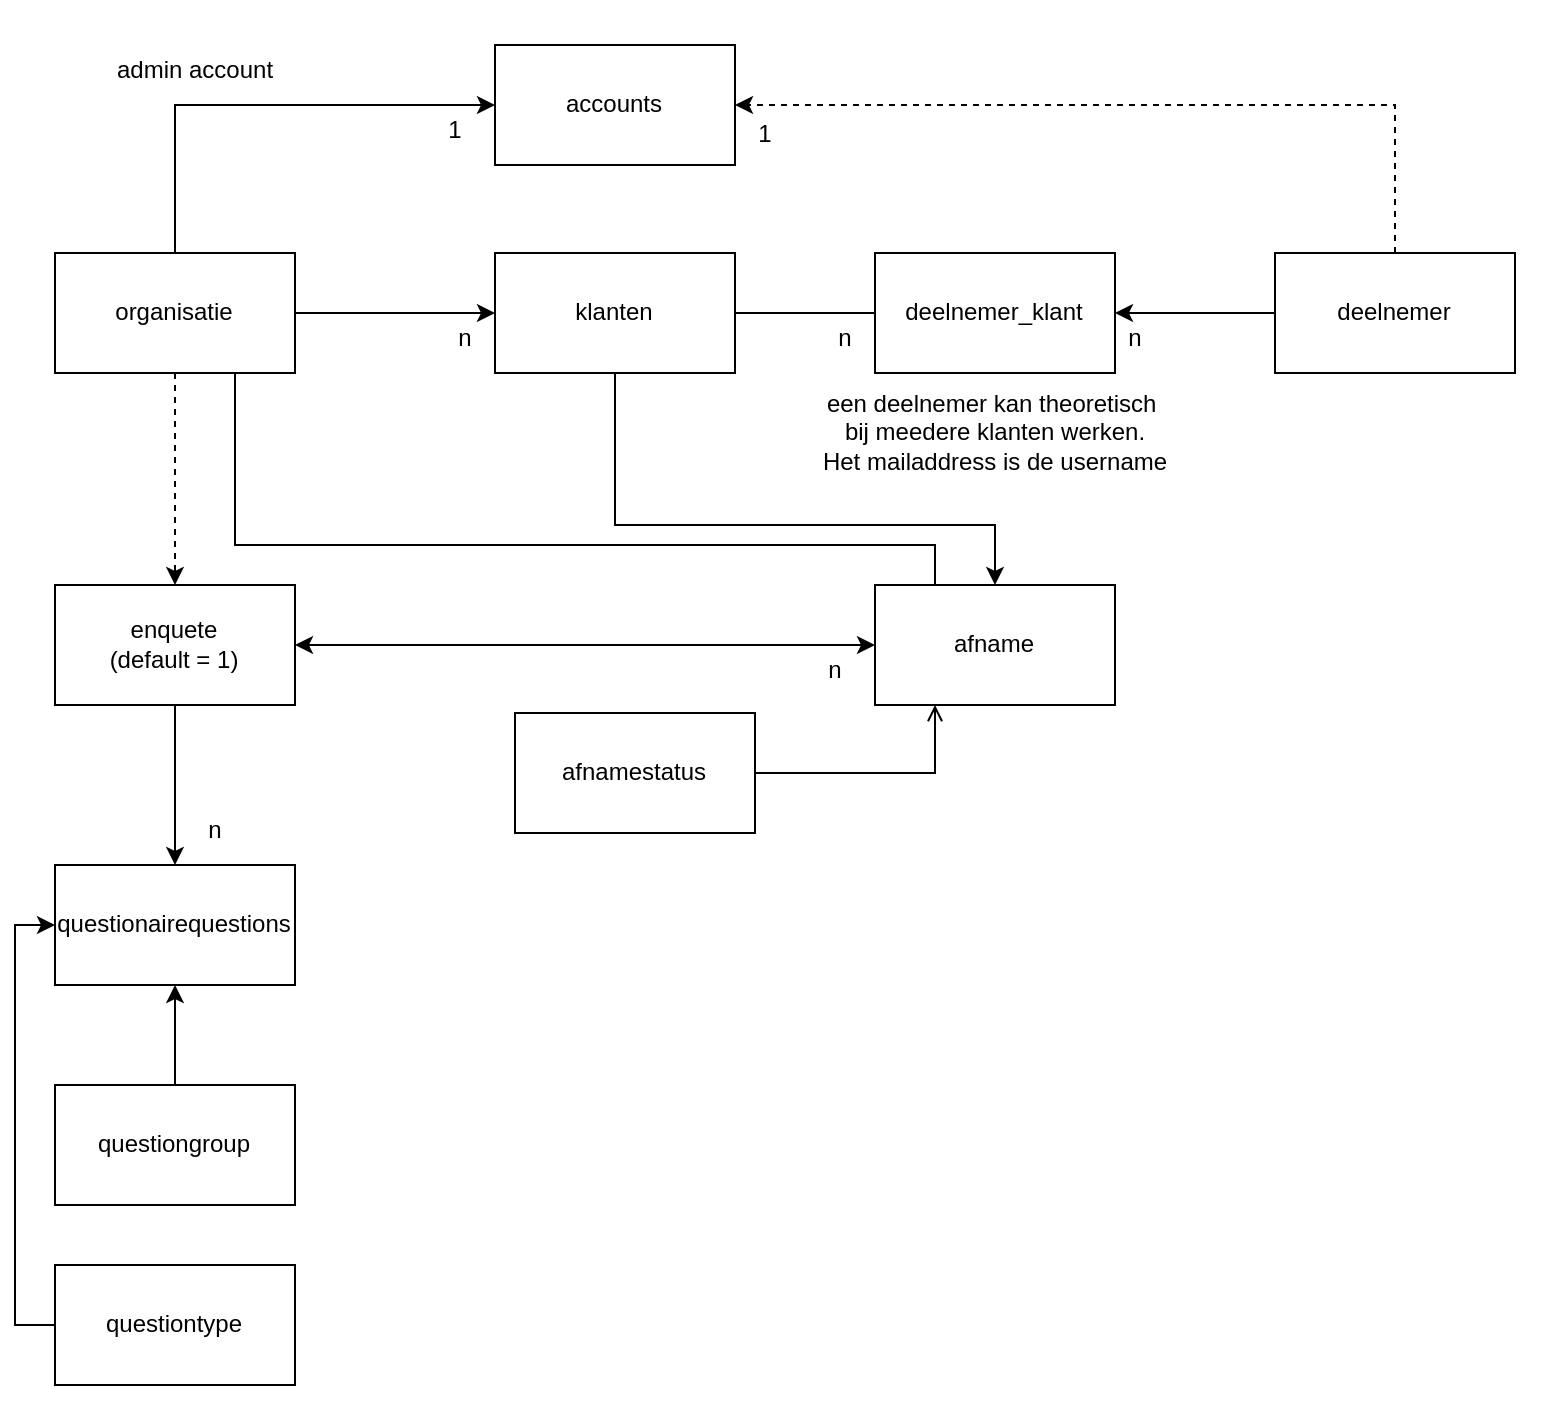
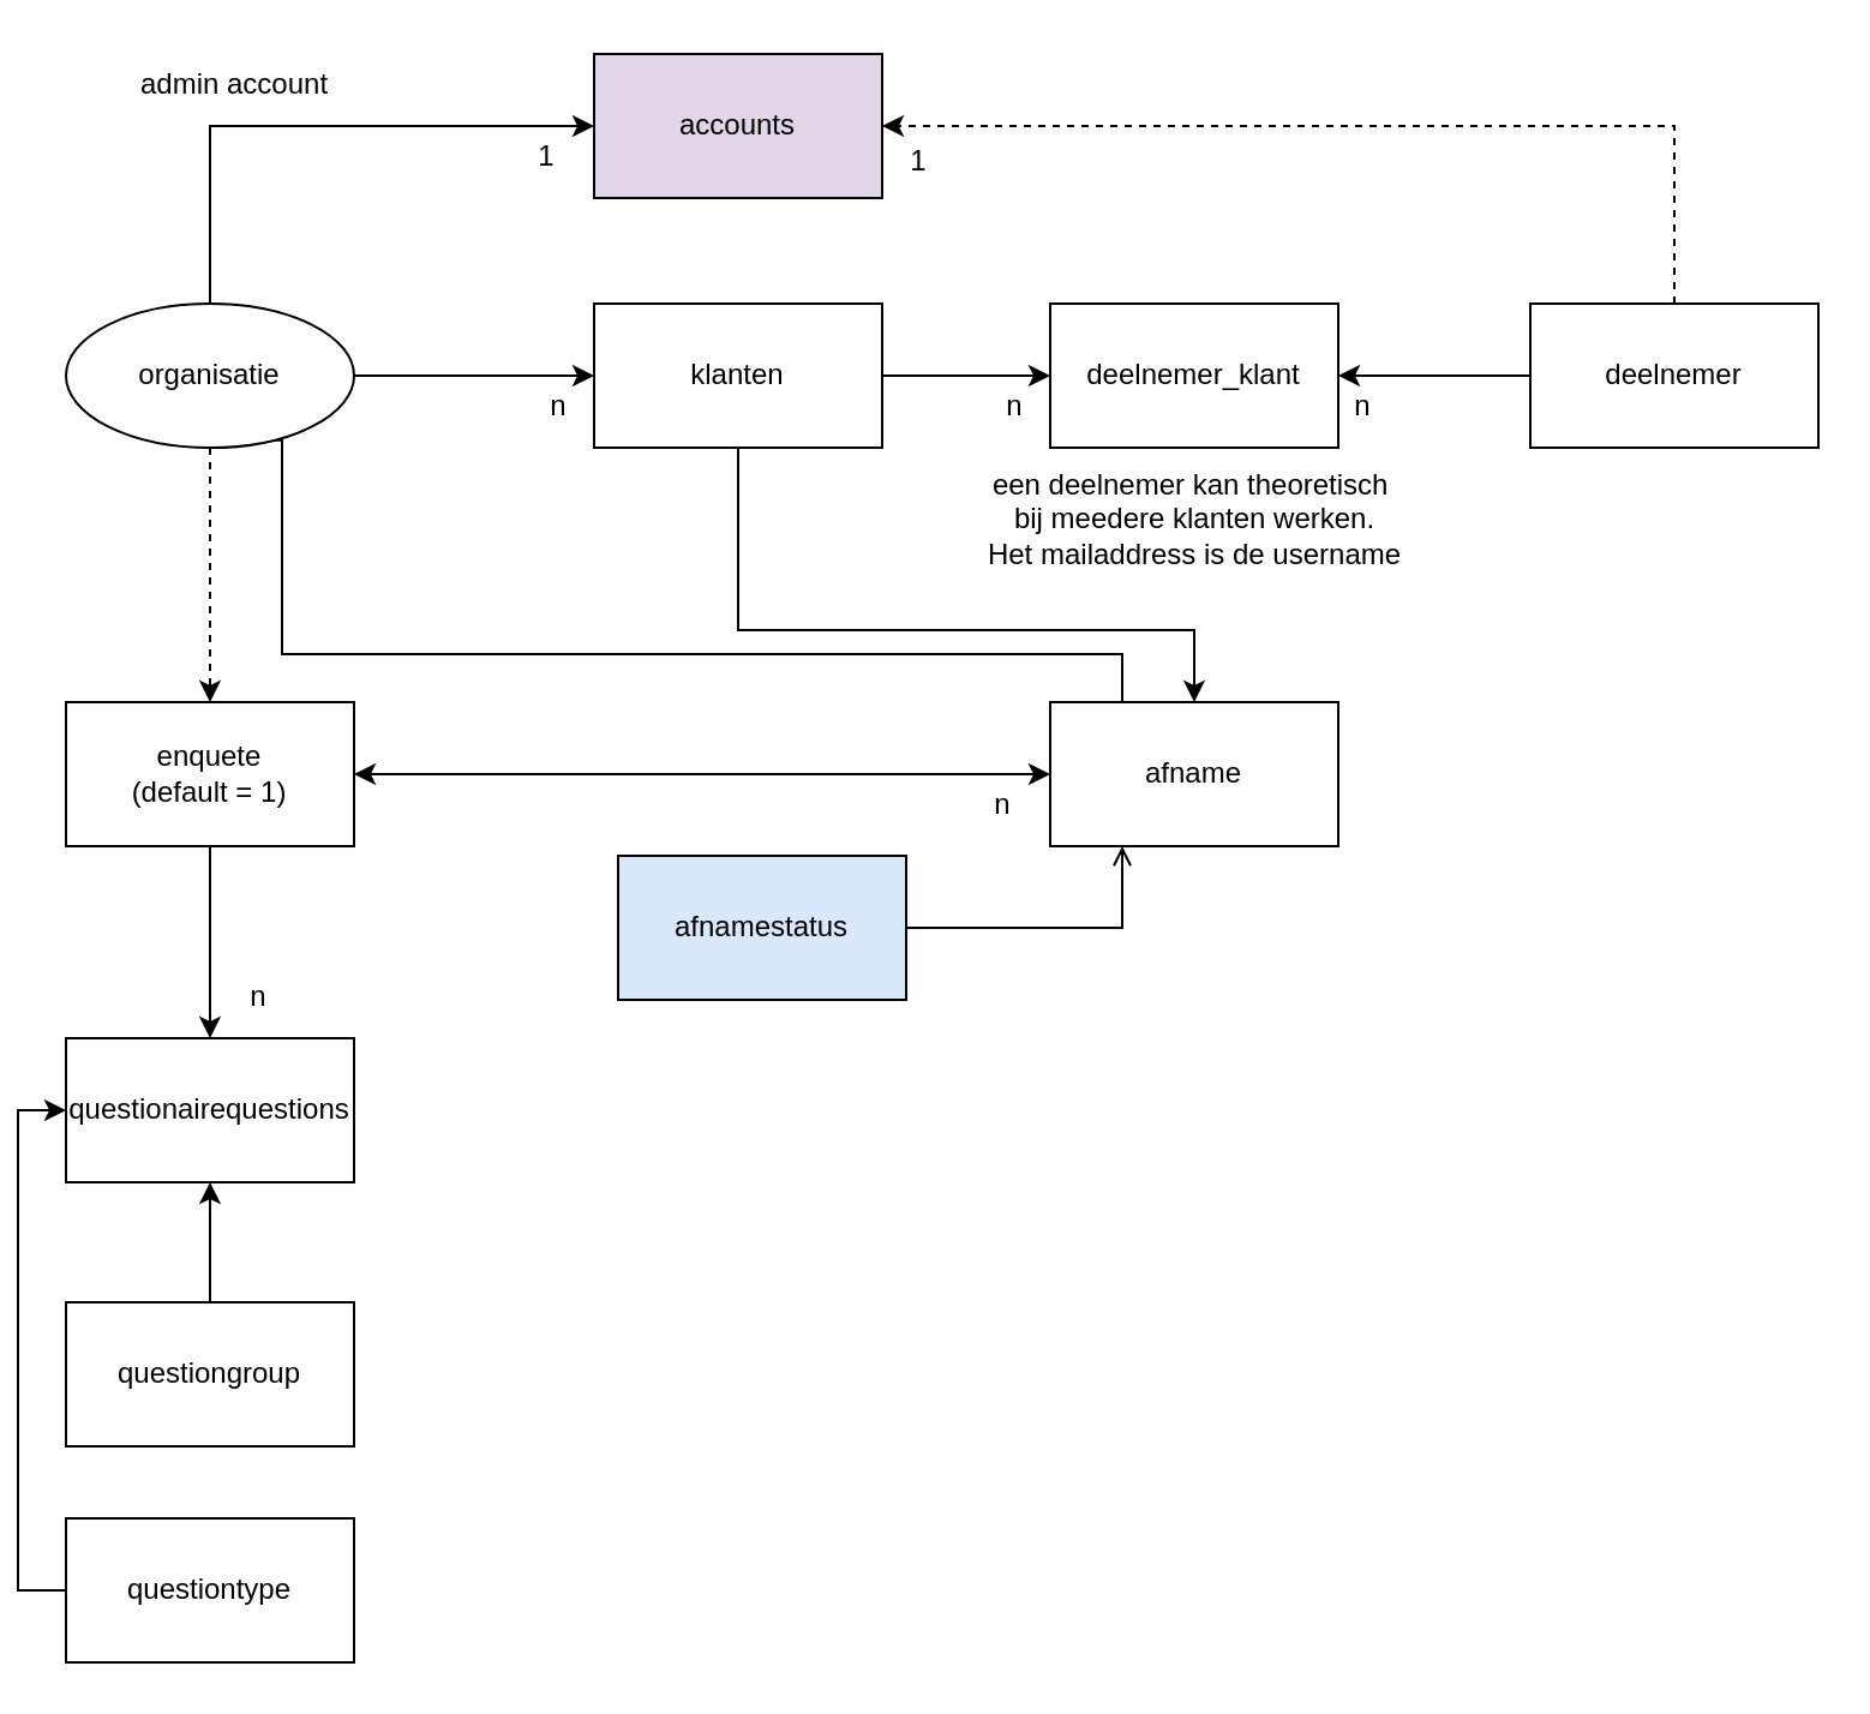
  <mxCell id="0" />
  <mxCell id="1" parent="0" />
  <mxCell id="2" style="edgeStyle=orthogonalEdgeStyle;rounded=0;orthogonalLoop=1;jettySize=auto;html=1;exitX=1;exitY=0.5;exitDx=0;exitDy=0;entryX=0;entryY=0.5;entryDx=0;entryDy=0;" edge="1" parent="1" source="6" target="10"><mxGeometry relative="1" as="geometry" /></mxCell>
  <mxCell id="3" style="edgeStyle=orthogonalEdgeStyle;rounded=0;orthogonalLoop=1;jettySize=auto;html=1;exitX=0.5;exitY=0;exitDx=0;exitDy=0;entryX=0;entryY=0.5;entryDx=0;entryDy=0;" edge="1" parent="1" source="6" target="7"><mxGeometry relative="1" as="geometry" /></mxCell>
  <mxCell id="4" style="edgeStyle=orthogonalEdgeStyle;rounded=0;orthogonalLoop=1;jettySize=auto;html=1;exitX=0.5;exitY=1;exitDx=0;exitDy=0;dashed=1;" edge="1" parent="1" source="6" target="24"><mxGeometry relative="1" as="geometry" /></mxCell>
  <mxCell id="5" style="edgeStyle=orthogonalEdgeStyle;rounded=0;orthogonalLoop=1;jettySize=auto;html=1;exitX=0.75;exitY=1;exitDx=0;exitDy=0;entryX=0.25;entryY=0;entryDx=0;entryDy=0;endArrow=none;" edge="1" parent="1" source="6" target="22"><mxGeometry relative="1" as="geometry"><Array as="points"><mxPoint x="110" y="272" /><mxPoint x="460" y="272" /></Array></mxGeometry></mxCell>
- <mxCell id="6" value="organisatie" style="rounded=0;whiteSpace=wrap;html=1;" vertex="1" parent="1"><mxGeometry x="20" y="126" width="120" height="60" as="geometry" /></mxCell>
- <mxCell id="7" value="accounts" style="rounded=0;whiteSpace=wrap;html=1;" vertex="1" parent="1"><mxGeometry x="240" y="22" width="120" height="60" as="geometry" /></mxCell>
- <mxCell id="8" style="edgeStyle=orthogonalEdgeStyle;rounded=0;orthogonalLoop=1;jettySize=auto;html=1;exitX=1;exitY=0.5;exitDx=0;exitDy=0;endArrow=none;" edge="1" parent="1" source="10" target="12"><mxGeometry relative="1" as="geometry" /></mxCell>
+ <mxCell id="6" value="organisatie" style="ellipse;whiteSpace=wrap;html=1;" vertex="1" parent="1"><mxGeometry x="20" y="126" width="120" height="60" as="geometry" /></mxCell>
+ <mxCell id="7" value="accounts" style="rounded=0;whiteSpace=wrap;html=1;fillColor=#e1d5e7;" vertex="1" parent="1"><mxGeometry x="240" y="22" width="120" height="60" as="geometry" /></mxCell>
+ <mxCell id="8" style="edgeStyle=orthogonalEdgeStyle;rounded=0;orthogonalLoop=1;jettySize=auto;html=1;exitX=1;exitY=0.5;exitDx=0;exitDy=0;" edge="1" parent="1" source="10" target="12"><mxGeometry relative="1" as="geometry" /></mxCell>
  <mxCell id="9" style="edgeStyle=orthogonalEdgeStyle;rounded=0;orthogonalLoop=1;jettySize=auto;html=1;exitX=0.5;exitY=1;exitDx=0;exitDy=0;entryX=0.5;entryY=0;entryDx=0;entryDy=0;" edge="1" parent="1" source="10" target="22"><mxGeometry relative="1" as="geometry"><Array as="points"><mxPoint x="300" y="262" /><mxPoint x="490" y="262" /></Array></mxGeometry></mxCell>
  <mxCell id="10" value="klanten" style="rounded=0;whiteSpace=wrap;html=1;" vertex="1" parent="1"><mxGeometry x="240" y="126" width="120" height="60" as="geometry" /></mxCell>
  <mxCell id="11" value="n" style="text;html=1;align=center;verticalAlign=middle;resizable=0;points=[];autosize=1;strokeColor=none;fillColor=none;" vertex="1" parent="1"><mxGeometry x="210" y="154" width="30" height="30" as="geometry" /></mxCell>
  <mxCell id="12" value="deelnemer_klant" style="rounded=0;whiteSpace=wrap;html=1;" vertex="1" parent="1"><mxGeometry x="430" y="126" width="120" height="60" as="geometry" /></mxCell>
  <mxCell id="13" style="edgeStyle=orthogonalEdgeStyle;rounded=0;orthogonalLoop=1;jettySize=auto;html=1;exitX=0;exitY=0.5;exitDx=0;exitDy=0;entryX=1;entryY=0.5;entryDx=0;entryDy=0;" edge="1" parent="1" source="15" target="12"><mxGeometry relative="1" as="geometry" /></mxCell>
  <mxCell id="14" style="edgeStyle=orthogonalEdgeStyle;rounded=0;orthogonalLoop=1;jettySize=auto;html=1;exitX=0.5;exitY=0;exitDx=0;exitDy=0;entryX=1;entryY=0.5;entryDx=0;entryDy=0;dashed=1;" edge="1" parent="1" source="15" target="7"><mxGeometry relative="1" as="geometry" /></mxCell>
  <mxCell id="15" value="deelnemer" style="rounded=0;whiteSpace=wrap;html=1;" vertex="1" parent="1"><mxGeometry x="630" y="126" width="120" height="60" as="geometry" /></mxCell>
  <mxCell id="16" value="n" style="text;html=1;align=center;verticalAlign=middle;resizable=0;points=[];autosize=1;strokeColor=none;fillColor=none;" vertex="1" parent="1"><mxGeometry x="400" y="154" width="30" height="30" as="geometry" /></mxCell>
  <mxCell id="17" value="n" style="text;html=1;align=center;verticalAlign=middle;resizable=0;points=[];autosize=1;strokeColor=none;fillColor=none;" vertex="1" parent="1"><mxGeometry x="545" y="154" width="30" height="30" as="geometry" /></mxCell>
  <mxCell id="18" value="een deelnemer kan theoretisch&amp;nbsp;&lt;div&gt;bij&amp;nbsp;&lt;span style=&quot;background-color: initial;&quot;&gt;meedere klanten werken.&lt;/span&gt;&lt;/div&gt;&lt;div&gt;&lt;span style=&quot;background-color: initial;&quot;&gt;Het mailaddress is de username&lt;/span&gt;&lt;/div&gt;" style="text;html=1;align=center;verticalAlign=middle;resizable=0;points=[];autosize=1;strokeColor=none;fillColor=none;" vertex="1" parent="1"><mxGeometry x="390" y="186" width="200" height="60" as="geometry" /></mxCell>
  <mxCell id="19" value="1" style="text;html=1;align=center;verticalAlign=middle;resizable=0;points=[];autosize=1;strokeColor=none;fillColor=none;" vertex="1" parent="1"><mxGeometry x="205" y="50" width="30" height="30" as="geometry" /></mxCell>
  <mxCell id="20" value="admin account" style="text;html=1;align=center;verticalAlign=middle;resizable=0;points=[];autosize=1;strokeColor=none;fillColor=none;" vertex="1" parent="1"><mxGeometry x="40" y="20" width="100" height="30" as="geometry" /></mxCell>
  <mxCell id="21" value="1" style="text;html=1;align=center;verticalAlign=middle;resizable=0;points=[];autosize=1;strokeColor=none;fillColor=none;" vertex="1" parent="1"><mxGeometry x="360" y="52" width="30" height="30" as="geometry" /></mxCell>
  <mxCell id="22" value="afname" style="rounded=0;whiteSpace=wrap;html=1;" vertex="1" parent="1"><mxGeometry x="430" y="292" width="120" height="60" as="geometry" /></mxCell>
  <mxCell id="23" style="edgeStyle=orthogonalEdgeStyle;rounded=0;orthogonalLoop=1;jettySize=auto;html=1;exitX=0.5;exitY=1;exitDx=0;exitDy=0;" edge="1" parent="1" source="24" target="25"><mxGeometry relative="1" as="geometry" /></mxCell>
  <mxCell id="24" value="enquete&lt;div&gt;(default = 1)&lt;/div&gt;" style="rounded=0;whiteSpace=wrap;html=1;" vertex="1" parent="1"><mxGeometry x="20" y="292" width="120" height="60" as="geometry" /></mxCell>
  <mxCell id="25" value="questionairequestions" style="rounded=0;whiteSpace=wrap;html=1;" vertex="1" parent="1"><mxGeometry x="20" y="432" width="120" height="60" as="geometry" /></mxCell>
  <mxCell id="26" value="n" style="text;html=1;align=center;verticalAlign=middle;resizable=0;points=[];autosize=1;strokeColor=none;fillColor=none;" vertex="1" parent="1"><mxGeometry x="85" y="400" width="30" height="30" as="geometry" /></mxCell>
  <mxCell id="27" value="n" style="text;html=1;align=center;verticalAlign=middle;resizable=0;points=[];autosize=1;strokeColor=none;fillColor=none;" vertex="1" parent="1"><mxGeometry x="395" y="320" width="30" height="30" as="geometry" /></mxCell>
  <mxCell id="28" value="" style="endArrow=classic;startArrow=classic;html=1;rounded=0;exitX=1;exitY=0.5;exitDx=0;exitDy=0;" edge="1" parent="1" source="24" target="22"><mxGeometry width="50" height="50" relative="1" as="geometry"><mxPoint x="530" y="202" as="sourcePoint" /><mxPoint x="580" y="152" as="targetPoint" /></mxGeometry></mxCell>
  <mxCell id="29" style="edgeStyle=orthogonalEdgeStyle;rounded=0;orthogonalLoop=1;jettySize=auto;html=1;exitX=0.5;exitY=0;exitDx=0;exitDy=0;entryX=0.5;entryY=1;entryDx=0;entryDy=0;" edge="1" parent="1" source="30" target="25"><mxGeometry relative="1" as="geometry" /></mxCell>
  <mxCell id="30" value="questiongroup" style="rounded=0;whiteSpace=wrap;html=1;" vertex="1" parent="1"><mxGeometry x="20" y="542" width="120" height="60" as="geometry" /></mxCell>
  <mxCell id="31" style="edgeStyle=orthogonalEdgeStyle;rounded=0;orthogonalLoop=1;jettySize=auto;html=1;exitX=0;exitY=0.5;exitDx=0;exitDy=0;entryX=0;entryY=0.5;entryDx=0;entryDy=0;" edge="1" parent="1" source="32" target="25"><mxGeometry relative="1" as="geometry" /></mxCell>
  <mxCell id="32" value="questiontype" style="rounded=0;whiteSpace=wrap;html=1;" vertex="1" parent="1"><mxGeometry x="20" y="632" width="120" height="60" as="geometry" /></mxCell>
  <mxCell id="33" style="edgeStyle=orthogonalEdgeStyle;rounded=0;orthogonalLoop=1;jettySize=auto;html=1;exitX=1;exitY=0.5;exitDx=0;exitDy=0;entryX=0.25;entryY=1;entryDx=0;entryDy=0;endArrow=open;" edge="1" parent="1" source="34" target="22"><mxGeometry relative="1" as="geometry" /></mxCell>
- <mxCell id="34" value="afnamestatus" style="rounded=0;whiteSpace=wrap;html=1;" vertex="1" parent="1"><mxGeometry x="250" y="356" width="120" height="60" as="geometry" /></mxCell>
+ <mxCell id="34" value="afnamestatus" style="rounded=0;whiteSpace=wrap;html=1;fillColor=#dae8fc;" vertex="1" parent="1"><mxGeometry x="250" y="356" width="120" height="60" as="geometry" /></mxCell>
